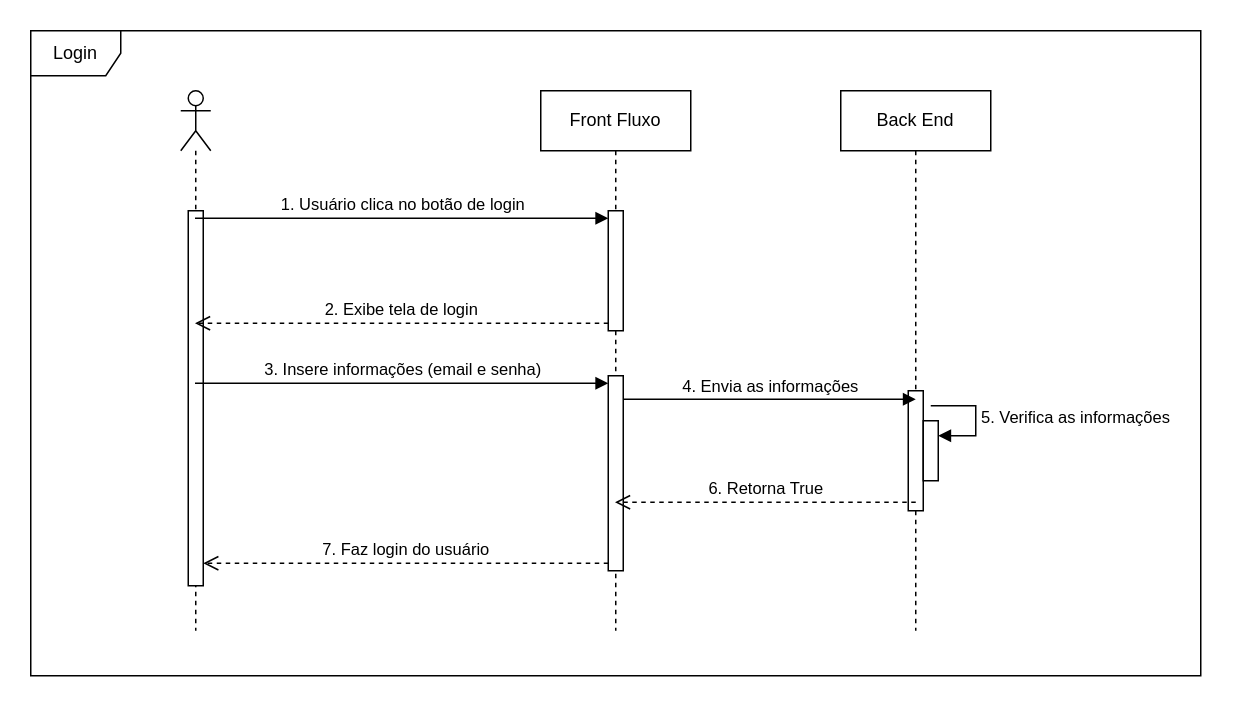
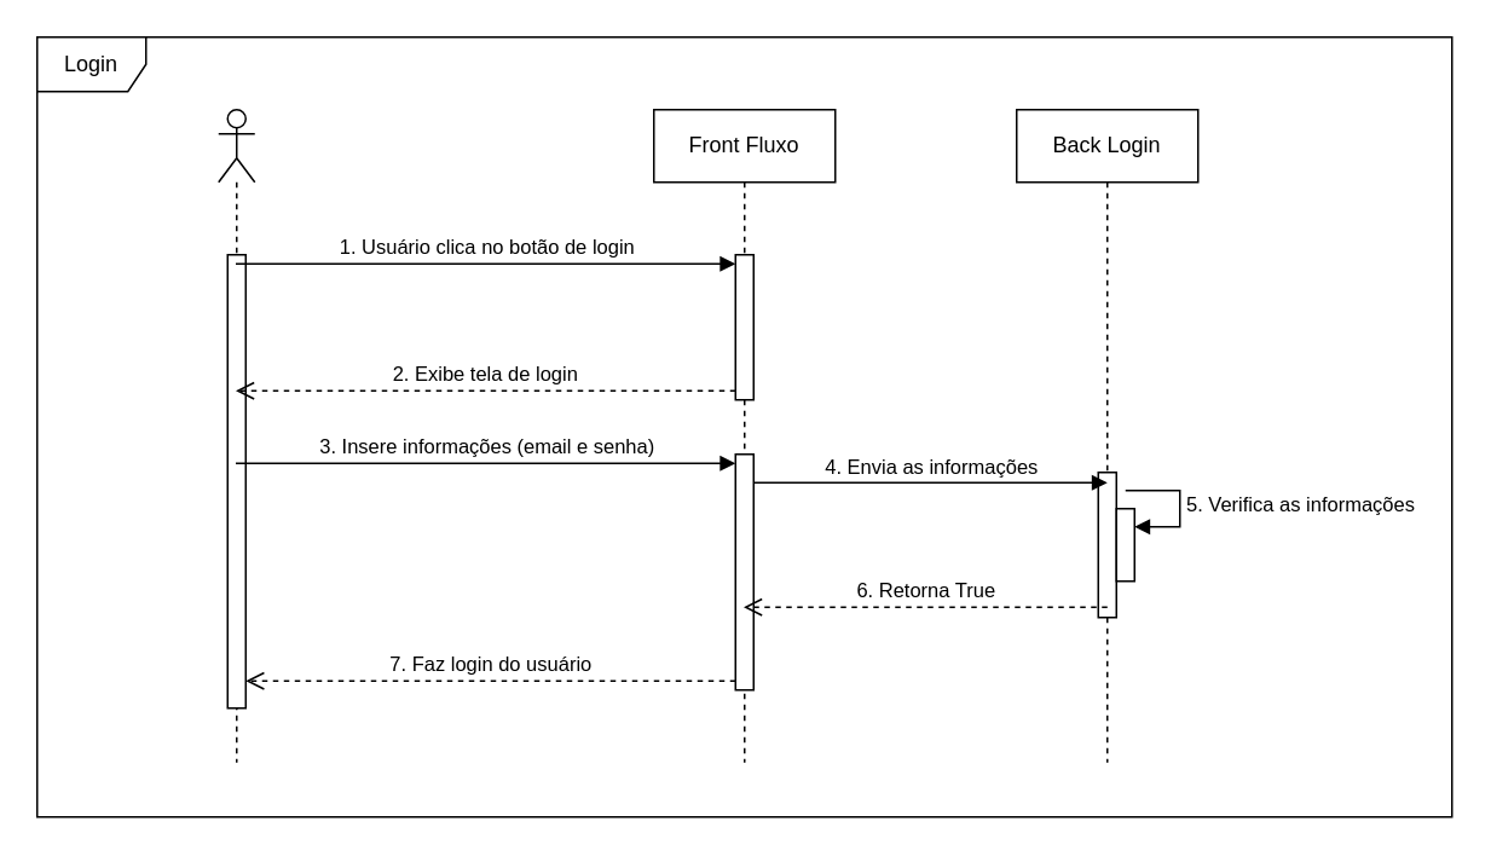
  <mxCell id="0" />
  <mxCell id="1" parent="0" />
  <mxCell id="2" value="Login" style="shape=umlFrame;whiteSpace=wrap;html=1;pointerEvents=0;" vertex="1" parent="1"><mxGeometry x="20" y="20" width="780" height="430" as="geometry" /></mxCell>
  <mxCell id="3" value="" style="shape=umlLifeline;perimeter=lifelinePerimeter;whiteSpace=wrap;html=1;container=1;dropTarget=0;collapsible=0;recursiveResize=0;outlineConnect=0;portConstraint=eastwest;newEdgeStyle={&quot;curved&quot;:0,&quot;rounded&quot;:0};participant=umlActor;" vertex="1" parent="1"><mxGeometry x="120" y="60" width="20" height="360" as="geometry" /></mxCell>
  <mxCell id="4" value="" style="html=1;points=[[0,0,0,0,5],[0,1,0,0,-5],[1,0,0,0,5],[1,1,0,0,-5]];perimeter=orthogonalPerimeter;outlineConnect=0;targetShapes=umlLifeline;portConstraint=eastwest;newEdgeStyle={&quot;curved&quot;:0,&quot;rounded&quot;:0};" vertex="1" parent="3"><mxGeometry x="5" y="80" width="10" height="250" as="geometry" /></mxCell>
  <mxCell id="5" value="Front Fluxo" style="shape=umlLifeline;perimeter=lifelinePerimeter;whiteSpace=wrap;html=1;container=1;dropTarget=0;collapsible=0;recursiveResize=0;outlineConnect=0;portConstraint=eastwest;newEdgeStyle={&quot;curved&quot;:0,&quot;rounded&quot;:0};" vertex="1" parent="1"><mxGeometry x="360" y="60" width="100" height="360" as="geometry" /></mxCell>
  <mxCell id="6" value="" style="html=1;points=[[0,0,0,0,5],[0,1,0,0,-5],[1,0,0,0,5],[1,1,0,0,-5]];perimeter=orthogonalPerimeter;outlineConnect=0;targetShapes=umlLifeline;portConstraint=eastwest;newEdgeStyle={&quot;curved&quot;:0,&quot;rounded&quot;:0};" vertex="1" parent="5"><mxGeometry x="45" y="80" width="10" height="80" as="geometry" /></mxCell>
  <mxCell id="7" value="" style="html=1;points=[[0,0,0,0,5],[0,1,0,0,-5],[1,0,0,0,5],[1,1,0,0,-5]];perimeter=orthogonalPerimeter;outlineConnect=0;targetShapes=umlLifeline;portConstraint=eastwest;newEdgeStyle={&quot;curved&quot;:0,&quot;rounded&quot;:0};" vertex="1" parent="5"><mxGeometry x="45" y="190" width="10" height="130" as="geometry" /></mxCell>
- <mxCell id="8" value="Back End" style="shape=umlLifeline;perimeter=lifelinePerimeter;whiteSpace=wrap;html=1;container=1;dropTarget=0;collapsible=0;recursiveResize=0;outlineConnect=0;portConstraint=eastwest;newEdgeStyle={&quot;curved&quot;:0,&quot;rounded&quot;:0};" vertex="1" parent="1"><mxGeometry x="560" y="60" width="100" height="360" as="geometry" /></mxCell>
+ <mxCell id="8" value="Back Login" style="shape=umlLifeline;perimeter=lifelinePerimeter;whiteSpace=wrap;html=1;container=1;dropTarget=0;collapsible=0;recursiveResize=0;outlineConnect=0;portConstraint=eastwest;newEdgeStyle={&quot;curved&quot;:0,&quot;rounded&quot;:0};" vertex="1" parent="1"><mxGeometry x="560" y="60" width="100" height="360" as="geometry" /></mxCell>
  <mxCell id="9" style="edgeStyle=orthogonalEdgeStyle;rounded=0;orthogonalLoop=1;jettySize=auto;html=1;curved=0;exitX=0;exitY=0;exitDx=0;exitDy=5;exitPerimeter=0;" edge="1" parent="8" source="10"><mxGeometry relative="1" as="geometry"><mxPoint x="45.333" y="204.667" as="targetPoint" /></mxGeometry></mxCell>
  <mxCell id="10" value="" style="html=1;points=[[0,0,0,0,5],[0,1,0,0,-5],[1,0,0,0,5],[1,1,0,0,-5]];perimeter=orthogonalPerimeter;outlineConnect=0;targetShapes=umlLifeline;portConstraint=eastwest;newEdgeStyle={&quot;curved&quot;:0,&quot;rounded&quot;:0};" vertex="1" parent="8"><mxGeometry x="45" y="200" width="10" height="80" as="geometry" /></mxCell>
  <mxCell id="11" value="" style="html=1;points=[[0,0,0,0,5],[0,1,0,0,-5],[1,0,0,0,5],[1,1,0,0,-5]];perimeter=orthogonalPerimeter;outlineConnect=0;targetShapes=umlLifeline;portConstraint=eastwest;newEdgeStyle={&quot;curved&quot;:0,&quot;rounded&quot;:0};" vertex="1" parent="8"><mxGeometry x="55" y="220" width="10" height="40" as="geometry" /></mxCell>
  <mxCell id="12" value="5. Verifica as informações" style="html=1;align=left;spacingLeft=2;endArrow=block;rounded=0;edgeStyle=orthogonalEdgeStyle;curved=0;rounded=0;" edge="1" parent="8" target="11"><mxGeometry relative="1" as="geometry"><mxPoint x="60" y="210" as="sourcePoint" /><Array as="points"><mxPoint x="90" y="230" /></Array></mxGeometry></mxCell>
  <mxCell id="13" value="1. Usuário clica no botão de login" style="html=1;verticalAlign=bottom;endArrow=block;curved=0;rounded=0;entryX=0;entryY=0;entryDx=0;entryDy=5;entryPerimeter=0;" edge="1" parent="1" source="3" target="6"><mxGeometry relative="1" as="geometry"><mxPoint x="135" y="145" as="sourcePoint" /><mxPoint x="360" y="145" as="targetPoint" /></mxGeometry></mxCell>
  <mxCell id="14" value="2. Exibe tela de login" style="html=1;verticalAlign=bottom;endArrow=open;dashed=1;endSize=8;curved=0;rounded=0;exitX=0;exitY=1;exitDx=0;exitDy=-5;exitPerimeter=0;" edge="1" parent="1" source="6" target="3"><mxGeometry relative="1" as="geometry"><mxPoint x="120" y="215" as="targetPoint" /><mxPoint x="360" y="215" as="sourcePoint" /></mxGeometry></mxCell>
  <mxCell id="15" value="3. Insere informações (email e senha)" style="html=1;verticalAlign=bottom;endArrow=block;curved=0;rounded=0;entryX=0;entryY=0;entryDx=0;entryDy=5;entryPerimeter=0;" edge="1" parent="1" source="3" target="7"><mxGeometry relative="1" as="geometry"><mxPoint x="140" y="255" as="sourcePoint" /></mxGeometry></mxCell>
  <mxCell id="16" value="7. Faz login do usuário" style="html=1;verticalAlign=bottom;endArrow=open;dashed=1;endSize=8;curved=0;rounded=0;exitX=0;exitY=1;exitDx=0;exitDy=-5;exitPerimeter=0;" edge="1" parent="1" source="7" target="4"><mxGeometry relative="1" as="geometry"><mxPoint x="445" y="325" as="targetPoint" /><mxPoint x="360" y="325" as="sourcePoint" /></mxGeometry></mxCell>
  <mxCell id="17" value="4. Envia as informações" style="html=1;verticalAlign=bottom;endArrow=block;curved=0;rounded=0;entryX=0.5;entryY=0.071;entryDx=0;entryDy=0;entryPerimeter=0;" edge="1" parent="1" source="7" target="10"><mxGeometry relative="1" as="geometry"><mxPoint x="690" y="295" as="sourcePoint" /><mxPoint x="600" y="265" as="targetPoint" /></mxGeometry></mxCell>
  <mxCell id="18" value="6. Retorna True" style="html=1;verticalAlign=bottom;endArrow=open;dashed=1;endSize=8;curved=0;rounded=0;exitX=0.5;exitY=0.929;exitDx=0;exitDy=0;exitPerimeter=0;" edge="1" parent="1" source="10" target="5"><mxGeometry relative="1" as="geometry"><mxPoint x="690" y="365" as="targetPoint" /><mxPoint x="600" y="325" as="sourcePoint" /></mxGeometry></mxCell>
